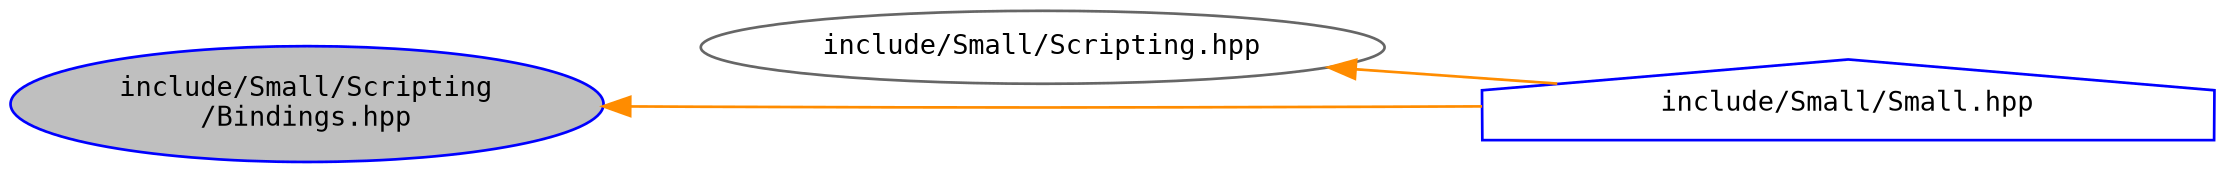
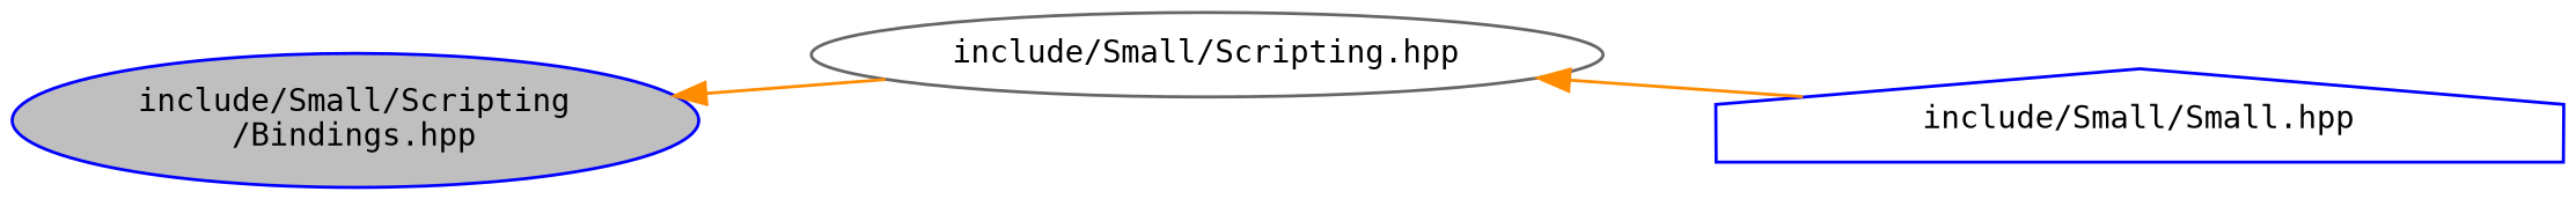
  digraph {
    fontname="DejaVu Sans Mono"
    rankdir=LR
    node [color=blue fillcolor=white fontname="DejaVu Sans Mono" fontsize=10 shape=ellipse style=filled]
    edge [color=darkorange dir=back fontname="DejaVu Sans Mono" fontsize=10 labelfontname=Helvetica labelfontsize=10 style=solid]
    n1 [fillcolor=grey75 fontcolor=black height=0.2 label="include/Small/Scripting\l/Bindings.hpp" width=0.4]
    n2 [color=gray40 height=0.2 label="include/Small/Scripting.hpp" width=0.4]
    n3 [height=0.2 label="include/Small/Small.hpp" shape=house width=0.4]
-   n1 -> n3
+   n1 -> n2
    n2 -> n3
  }
